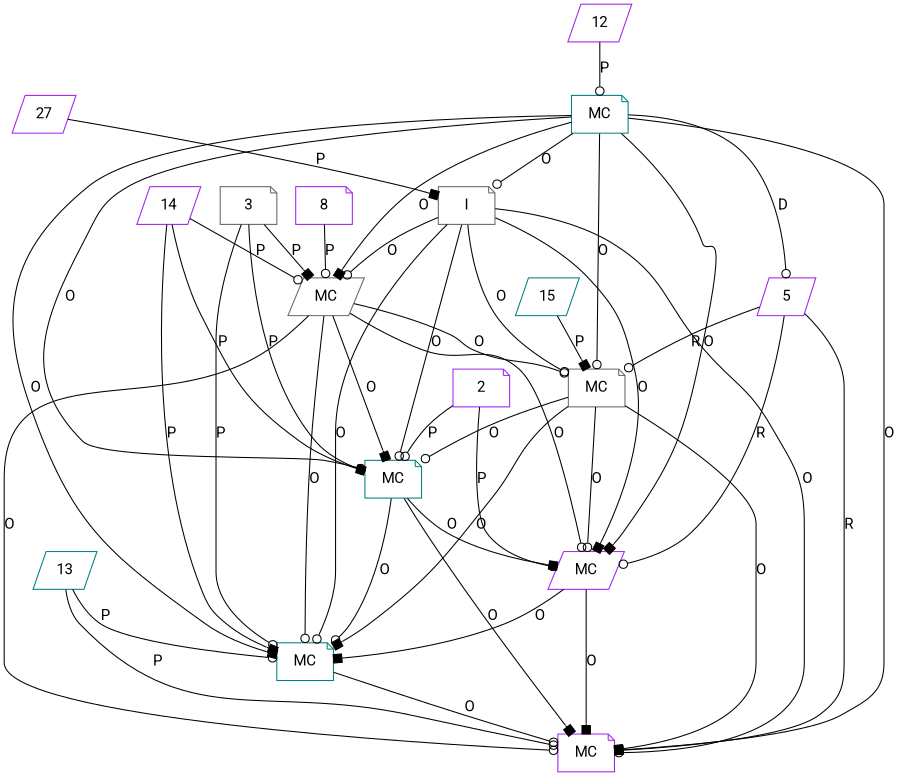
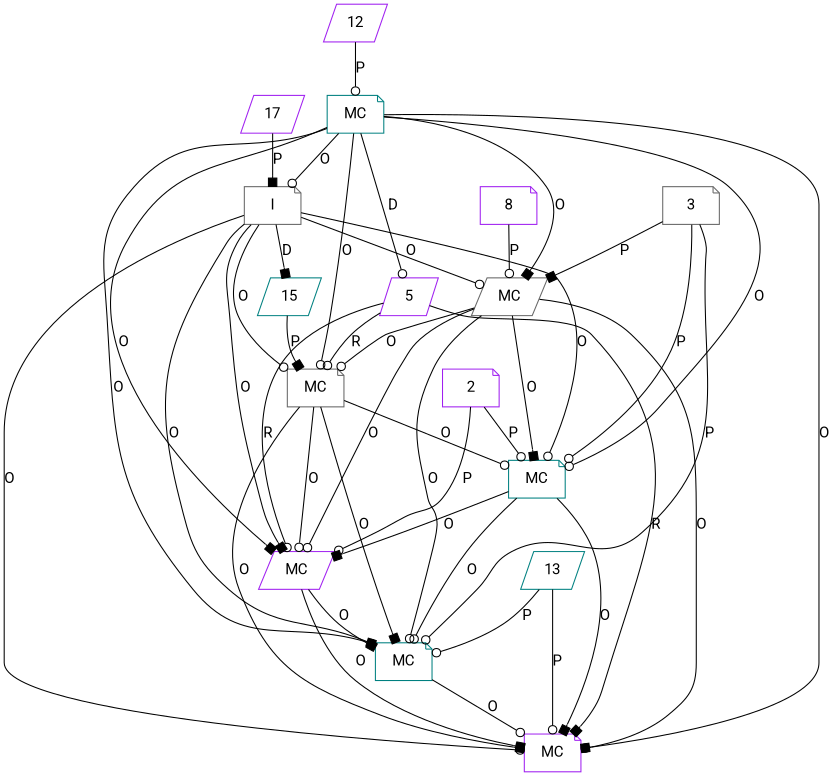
  digraph {
    fontname=Roboto
    node [color=purple fontname=Roboto shape=note t=DateTimeFormatter]
    edge [arrowhead=odot fontname=Roboto]
    n1 [l=309 label=MC s="withLocale()" shape=parallelogram]
    n2 [color=teal l=310 label=MC s="getDateTimeInstance()" t=DateFormat]
    n3 [l=311 label=MC s="withLocale()"]
    2 [n="TestDateTimeFormatStyle.US" t=Locale]
    n5 [color=teal l=308 label=MC s="getDateTimeInstance()" t=DateFormat]
    n6 [color=gray40 label=3 n="DateFormat.LONG" t=int v=1]
    n7 [color=gray40 l=306 label=MC s="getDateTimeInstance()" shape=parallelogram t=DateFormat]
    n8 [color=gray40 l=307 label=MC s="print()"]
    8 [n=UK t=Locale v=null]
    n10 [label=5 n=f shape=parallelogram]
    n11 [color=teal l=304 label=MC s="forStyle()" t=DateTimeFormat]
    n12 [color=gray40 l=305 label=I t=DateTime]
    15 [color=teal n=dt shape=parallelogram t=DateTime]
    12 [shape=parallelogram t=String v=SF]
    13 [color=teal n="TestDateTimeFormatStyle.FRANCE" shape=parallelogram t=Locale]
-   14 [n="DateFormat.LONG" shape=parallelogram t=int v=1]
-   17 [shape=parallelogram t=int v=0 label=27]
+   17 [shape=parallelogram t=int v=0]
    n1 -> n2 [arrowhead=box label=O]
    n1 -> n3 [arrowhead=box label=O]
    n2 -> n3 [label=O]
    2 -> n1 [label=P]
    2 -> n5 [label=P]
    n5 -> n1 [arrowhead=box label=O]
    n5 -> n2 [label=O]
    n5 -> n3 [arrowhead=box label=O]
    n6 -> n2 [label=P]
    n6 -> n5 [label=P]
    n6 -> n7 [arrowhead=box label=P]
    n7 -> n1 [label=O]
    n7 -> n2 [label=O]
    n7 -> n3 [label=O]
    n7 -> n5 [arrowhead=box label=O]
    n7 -> n8 [label=O]
    n8 -> n1 [label=O]
    n8 -> n2 [arrowhead=box label=O]
    n8 -> n3 [arrowhead=box label=O]
    n8 -> n5 [label=O]
    8 -> n7 [label=P]
    n10 -> n1 [label=R]
    n10 -> n3 [arrowhead=box label=R]
    n10 -> n8 [label=R]
    n11 -> n1 [arrowhead=box label=O]
    n11 -> n2 [arrowhead=box label=O]
    n11 -> n3 [arrowhead=box label=O]
    n11 -> n5 [label=O]
    n11 -> n7 [arrowhead=box label=O]
    n11 -> n8 [label=O]
    n11 -> n10 [label=D]
    n11 -> n12 [label=O]
    n12 -> n1 [arrowhead=box label=O]
    n12 -> n2 [label=O]
    n12 -> n3 [label=O]
    n12 -> n5 [label=O]
    n12 -> n7 [label=O]
    n12 -> n8 [label=O]
+   n12 -> 15 [arrowhead=box label=D]
    15 -> n8 [arrowhead=box label=P]
    12 -> n11 [label=P]
    13 -> n2 [label=P]
    13 -> n3 [label=P]
-   14 -> n2 [arrowhead=box label=P]
-   14 -> n5 [arrowhead=box label=P]
-   14 -> n7 [label=P]
    17 -> n12 [arrowhead=box label=P]
  }
